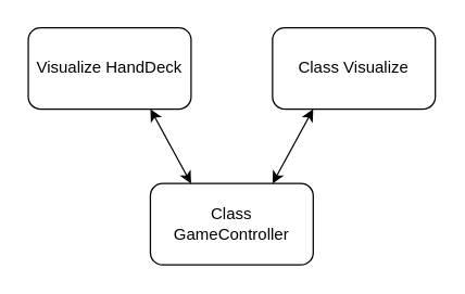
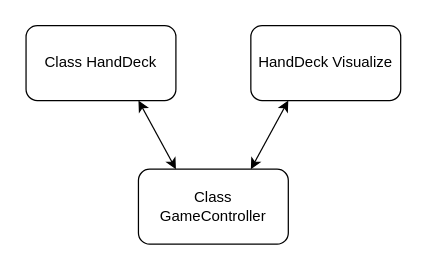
  <mxCell id="0" />
  <mxCell id="1" parent="0" />
- <mxCell id="2" value="Visualize HandDeck" style="rounded=1;whiteSpace=wrap;html=1;" vertex="1" parent="1"><mxGeometry x="20" y="20" width="120" height="60" as="geometry" /></mxCell>
- <mxCell id="3" value="Class Visualize" style="rounded=1;whiteSpace=wrap;html=1;" vertex="1" parent="1"><mxGeometry x="200" y="20" width="120" height="60" as="geometry" /></mxCell>
+ <mxCell id="2" value="Class HandDeck" style="rounded=1;whiteSpace=wrap;html=1;" vertex="1" parent="1"><mxGeometry x="20" y="20" width="120" height="60" as="geometry" /></mxCell>
+ <mxCell id="3" value="HandDeck Visualize" style="rounded=1;whiteSpace=wrap;html=1;" vertex="1" parent="1"><mxGeometry x="200" y="20" width="120" height="60" as="geometry" /></mxCell>
  <mxCell id="4" value="Class GameController" style="rounded=1;whiteSpace=wrap;html=1;" vertex="1" parent="1"><mxGeometry x="110" y="135" width="120" height="60" as="geometry" /></mxCell>
  <mxCell id="5" value="" style="endArrow=classic;startArrow=classic;html=1;rounded=0;entryX=0.25;entryY=1;entryDx=0;entryDy=0;exitX=0.75;exitY=0;exitDx=0;exitDy=0;" edge="1" parent="1" source="4" target="3"><mxGeometry width="50" height="50" relative="1" as="geometry"><mxPoint x="160" y="110" as="sourcePoint" /><mxPoint x="210" y="60" as="targetPoint" /></mxGeometry></mxCell>
  <mxCell id="6" value="" style="endArrow=classic;startArrow=classic;html=1;rounded=0;entryX=0.75;entryY=1;entryDx=0;entryDy=0;exitX=0.25;exitY=0;exitDx=0;exitDy=0;" edge="1" parent="1" source="4" target="2"><mxGeometry width="50" height="50" relative="1" as="geometry"><mxPoint x="160" y="110" as="sourcePoint" /><mxPoint x="210" y="60" as="targetPoint" /></mxGeometry></mxCell>
